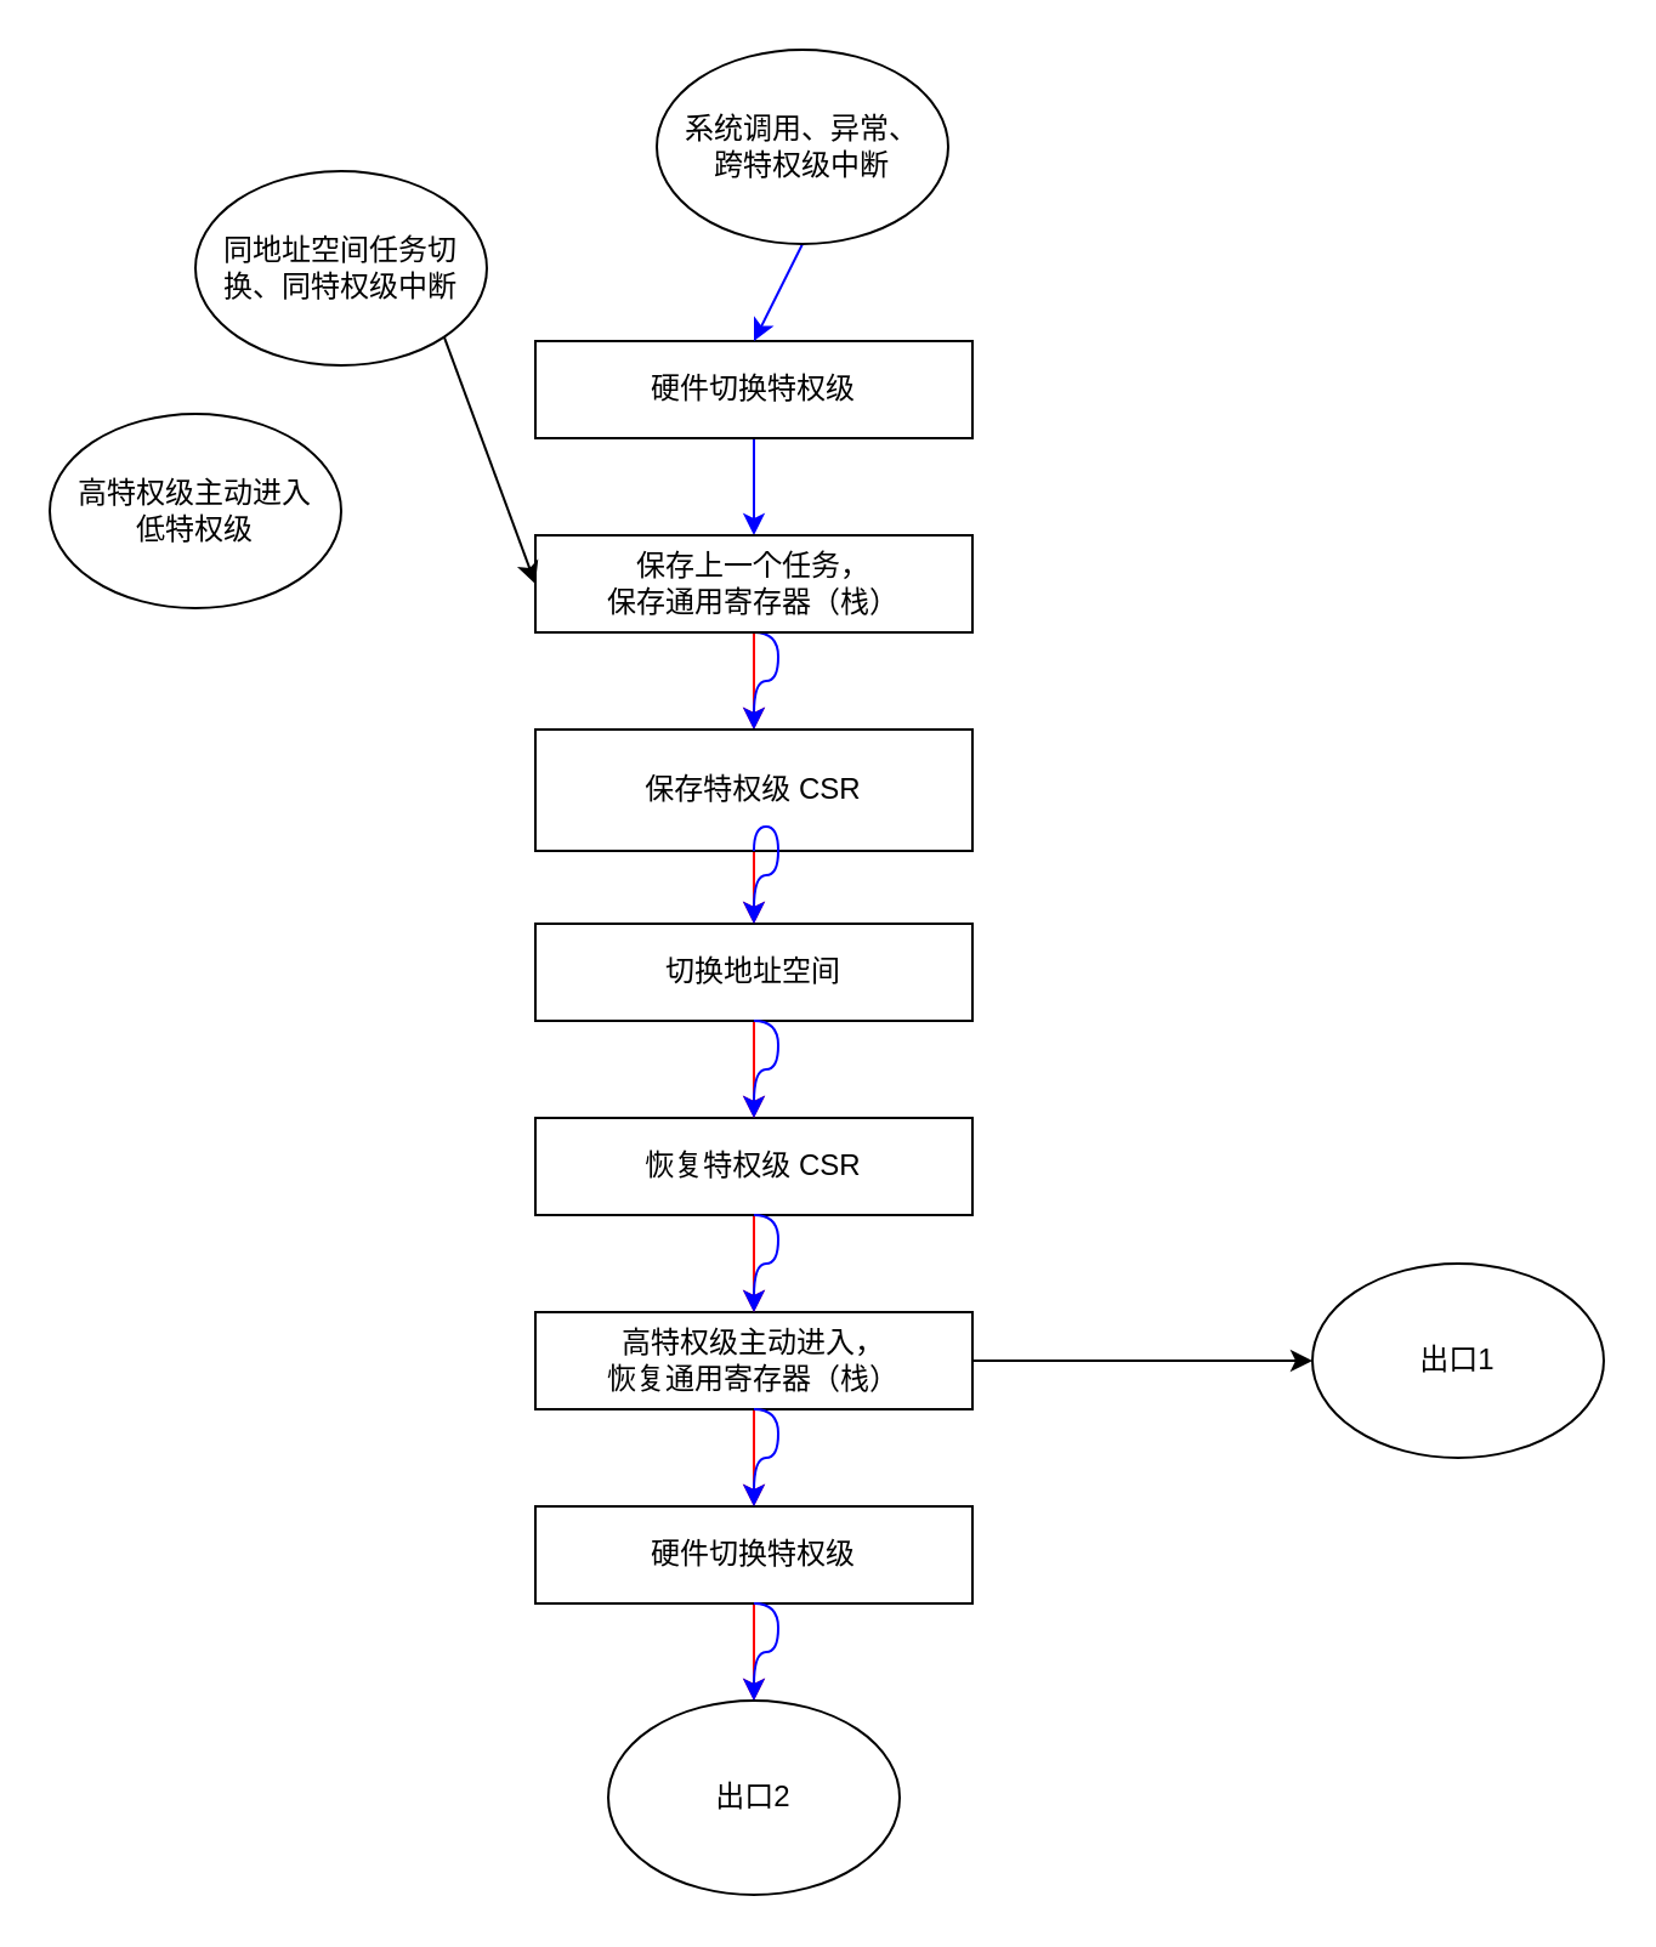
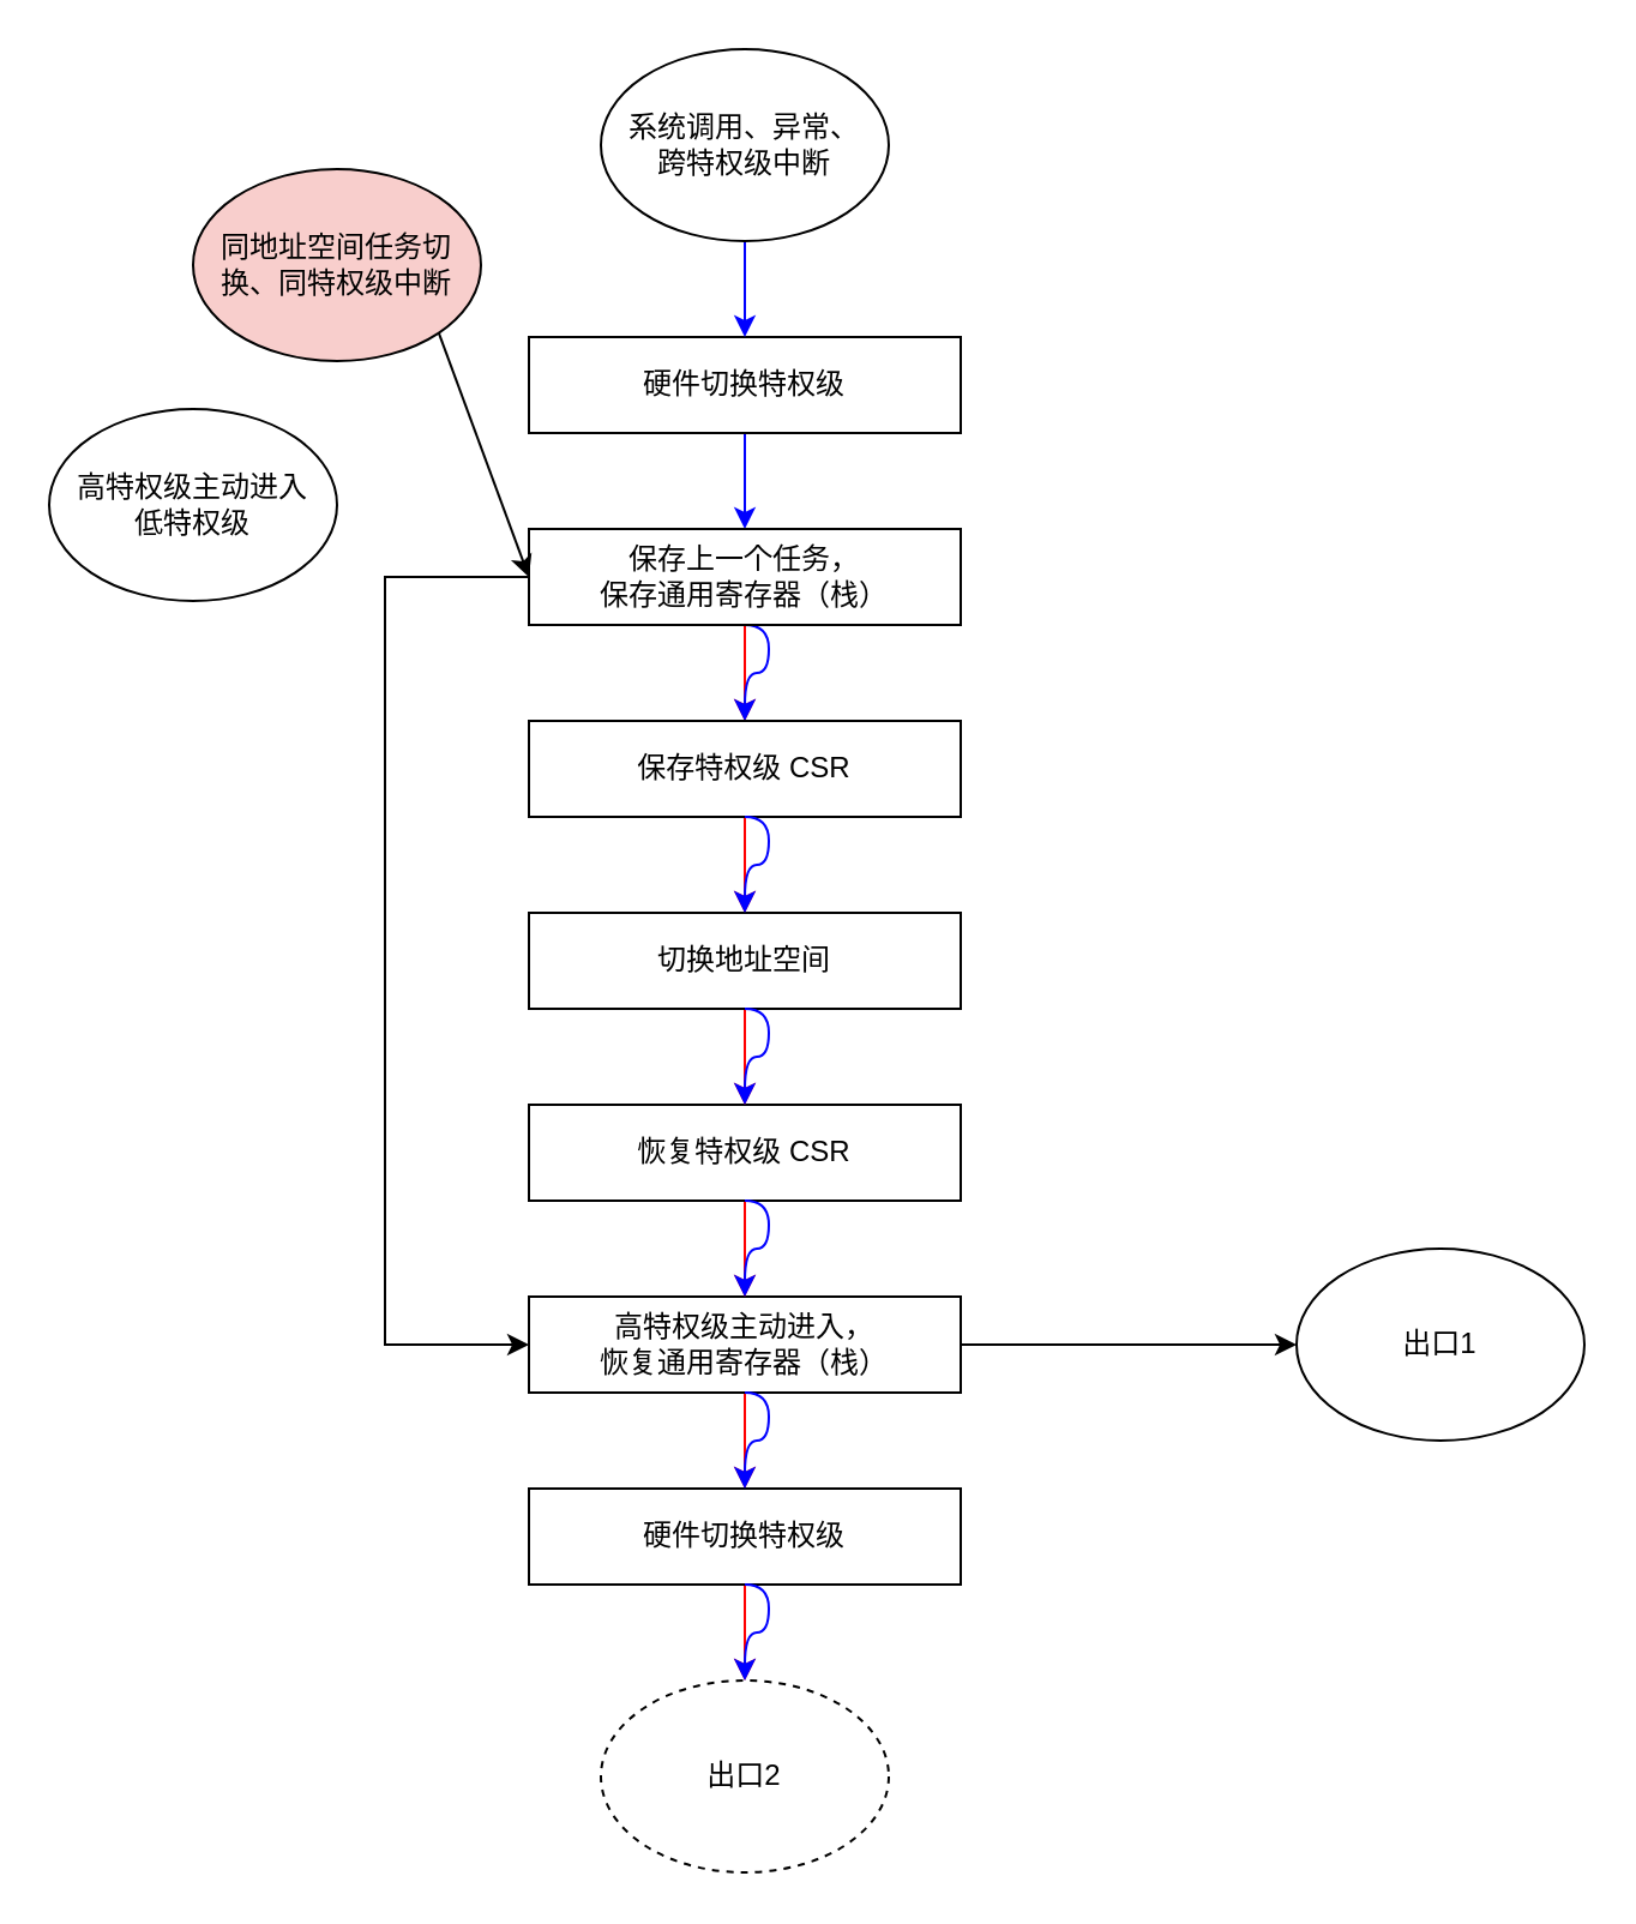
  <mxCell id="0" />
  <mxCell id="1" parent="0" />
  <mxCell id="2" style="edgeStyle=none;rounded=0;html=1;exitX=0.5;exitY=1;exitDx=0;exitDy=0;entryX=0.5;entryY=0;entryDx=0;entryDy=0;strokeColor=#0000FF;elbow=vertical;" edge="1" parent="1" source="3" target="7"><mxGeometry relative="1" as="geometry" /></mxCell>
  <mxCell id="3" value="硬件切换特权级" style="rounded=0;whiteSpace=wrap;html=1;" vertex="1" parent="1"><mxGeometry x="220" y="140" width="180" height="40" as="geometry" /></mxCell>
+ <mxCell id="4" style="edgeStyle=orthogonalEdgeStyle;html=1;exitX=0;exitY=0.5;exitDx=0;exitDy=0;entryX=0;entryY=0.5;entryDx=0;entryDy=0;rounded=0;elbow=vertical;" edge="1" parent="1" source="7" target="10"><mxGeometry relative="1" as="geometry"><Array as="points"><mxPoint x="160" y="240" /><mxPoint x="160" y="560" /></Array></mxGeometry></mxCell>
  <mxCell id="5" style="edgeStyle=none;rounded=0;html=1;exitX=0.5;exitY=1;exitDx=0;exitDy=0;entryX=0.5;entryY=0;entryDx=0;entryDy=0;strokeColor=#ff0000;elbow=vertical;" edge="1" parent="1" source="7" target="12"><mxGeometry relative="1" as="geometry" /></mxCell>
  <mxCell id="6" style="edgeStyle=orthogonalEdgeStyle;rounded=0;html=1;exitX=0.5;exitY=1;exitDx=0;exitDy=0;entryX=0.5;entryY=0;entryDx=0;entryDy=0;strokeColor=#0000FF;elbow=vertical;curved=1;" edge="1" parent="1" source="7" target="12"><mxGeometry relative="1" as="geometry"><Array as="points"><mxPoint x="320" y="260" /><mxPoint x="320" y="280" /><mxPoint x="310" y="280" /></Array></mxGeometry></mxCell>
  <mxCell id="7" value="保存上一个任务，&lt;br&gt;保存通用寄存器（栈）" style="rounded=0;whiteSpace=wrap;html=1;" vertex="1" parent="1"><mxGeometry x="220" y="220" width="180" height="40" as="geometry" /></mxCell>
  <mxCell id="8" style="edgeStyle=none;rounded=0;html=1;exitX=1;exitY=0.5;exitDx=0;exitDy=0;entryX=0;entryY=0.5;entryDx=0;entryDy=0;" edge="1" parent="1" source="10" target="20"><mxGeometry relative="1" as="geometry" /></mxCell>
  <mxCell id="9" style="edgeStyle=none;rounded=0;html=1;exitX=0.5;exitY=1;exitDx=0;exitDy=0;entryX=0.5;entryY=0;entryDx=0;entryDy=0;strokeColor=#ff0000;elbow=vertical;" edge="1" parent="1" source="10" target="16"><mxGeometry relative="1" as="geometry" /></mxCell>
  <mxCell id="10" value="高特权级主动进入，&lt;br&gt;恢复通用寄存器（栈）" style="rounded=0;whiteSpace=wrap;html=1;" vertex="1" parent="1"><mxGeometry x="220" y="540" width="180" height="40" as="geometry" /></mxCell>
  <mxCell id="11" style="edgeStyle=none;rounded=0;html=1;exitX=0.5;exitY=1;exitDx=0;exitDy=0;entryX=0.5;entryY=0;entryDx=0;entryDy=0;strokeColor=#ff0000;elbow=vertical;" edge="1" parent="1" source="12" target="18"><mxGeometry relative="1" as="geometry" /></mxCell>
- <mxCell id="12" value="保存特权级 CSR" style="rounded=0;whiteSpace=wrap;html=1;" vertex="1" parent="1"><mxGeometry x="220" y="300" width="180" height="50" as="geometry" /></mxCell>
+ <mxCell id="12" value="保存特权级 CSR" style="rounded=0;whiteSpace=wrap;html=1;" vertex="1" parent="1"><mxGeometry x="220" y="300" width="180" height="40" as="geometry" /></mxCell>
  <mxCell id="13" style="edgeStyle=none;rounded=0;html=1;exitX=0.5;exitY=1;exitDx=0;exitDy=0;entryX=0.5;entryY=0;entryDx=0;entryDy=0;strokeColor=#ff0000;elbow=vertical;" edge="1" parent="1" source="14" target="10"><mxGeometry relative="1" as="geometry" /></mxCell>
  <mxCell id="14" value="恢复特权级 CSR" style="rounded=0;whiteSpace=wrap;html=1;" vertex="1" parent="1"><mxGeometry x="220" y="460" width="180" height="40" as="geometry" /></mxCell>
  <mxCell id="15" style="edgeStyle=none;rounded=0;html=1;exitX=0.5;exitY=1;exitDx=0;exitDy=0;entryX=0.5;entryY=0;entryDx=0;entryDy=0;strokeColor=#ff0000;elbow=vertical;" edge="1" parent="1" source="16" target="23"><mxGeometry relative="1" as="geometry" /></mxCell>
  <mxCell id="16" value="硬件切换特权级" style="rounded=0;whiteSpace=wrap;html=1;" vertex="1" parent="1"><mxGeometry x="220" y="620" width="180" height="40" as="geometry" /></mxCell>
  <mxCell id="17" style="edgeStyle=none;rounded=0;html=1;exitX=0.5;exitY=1;exitDx=0;exitDy=0;entryX=0.5;entryY=0;entryDx=0;entryDy=0;strokeColor=#ff0000;elbow=vertical;" edge="1" parent="1" source="18" target="14"><mxGeometry relative="1" as="geometry" /></mxCell>
  <mxCell id="18" value="切换地址空间" style="rounded=0;whiteSpace=wrap;html=1;" vertex="1" parent="1"><mxGeometry x="220" y="380" width="180" height="40" as="geometry" /></mxCell>
  <mxCell id="19" value="高特权级主动进入&lt;br&gt;低特权级" style="ellipse;whiteSpace=wrap;html=1;" vertex="1" parent="1"><mxGeometry x="20" y="170" width="120" height="80" as="geometry" /></mxCell>
  <mxCell id="20" value="出口1" style="ellipse;whiteSpace=wrap;html=1;" vertex="1" parent="1"><mxGeometry x="540" y="520" width="120" height="80" as="geometry" /></mxCell>
  <mxCell id="21" style="rounded=0;html=1;exitX=1;exitY=1;exitDx=0;exitDy=0;elbow=vertical;" edge="1" parent="1" source="22"><mxGeometry relative="1" as="geometry"><mxPoint x="220" y="240" as="targetPoint" /></mxGeometry></mxCell>
- <mxCell id="22" value="同地址空间任务切换、同特权级中断" style="ellipse;whiteSpace=wrap;html=1;" vertex="1" parent="1"><mxGeometry x="80" y="70" width="120" height="80" as="geometry" /></mxCell>
- <mxCell id="23" value="出口2" style="ellipse;whiteSpace=wrap;html=1;" vertex="1" parent="1"><mxGeometry x="250" y="700" width="120" height="80" as="geometry" /></mxCell>
+ <mxCell id="22" value="同地址空间任务切换、同特权级中断" style="ellipse;whiteSpace=wrap;html=1;fillColor=#f8cecc;" vertex="1" parent="1"><mxGeometry x="80" y="70" width="120" height="80" as="geometry" /></mxCell>
+ <mxCell id="23" value="出口2" style="ellipse;whiteSpace=wrap;html=1;dashed=1;" vertex="1" parent="1"><mxGeometry x="250" y="700" width="120" height="80" as="geometry" /></mxCell>
  <mxCell id="24" style="edgeStyle=none;rounded=0;html=1;exitX=0.5;exitY=1;exitDx=0;exitDy=0;entryX=0.5;entryY=0;entryDx=0;entryDy=0;strokeColor=#0000FF;elbow=vertical;" edge="1" parent="1" source="25" target="3"><mxGeometry relative="1" as="geometry" /></mxCell>
- <mxCell id="25" value="系统调用、异常、&lt;br&gt;跨特权级中断" style="ellipse;whiteSpace=wrap;html=1;" vertex="1" parent="1"><mxGeometry x="270" y="20" width="120" height="80" as="geometry" /></mxCell>
+ <mxCell id="25" value="系统调用、异常、&lt;br&gt;跨特权级中断" style="ellipse;whiteSpace=wrap;html=1;" vertex="1" parent="1"><mxGeometry x="250" y="20" width="120" height="80" as="geometry" /></mxCell>
  <mxCell id="26" style="edgeStyle=orthogonalEdgeStyle;rounded=0;html=1;exitX=0.5;exitY=1;exitDx=0;exitDy=0;entryX=0.5;entryY=0;entryDx=0;entryDy=0;strokeColor=#0000FF;elbow=vertical;curved=1;" edge="1" parent="1" source="12" target="18"><mxGeometry relative="1" as="geometry"><mxPoint x="320" y="340" as="sourcePoint" /><mxPoint x="320" y="380" as="targetPoint" /><Array as="points"><mxPoint x="320" y="340" /><mxPoint x="320" y="360" /><mxPoint x="310" y="360" /></Array></mxGeometry></mxCell>
  <mxCell id="27" style="edgeStyle=orthogonalEdgeStyle;rounded=0;html=1;exitX=0.5;exitY=1;exitDx=0;exitDy=0;entryX=0.5;entryY=0;entryDx=0;entryDy=0;strokeColor=#0000FF;elbow=vertical;curved=1;" edge="1" parent="1" source="18" target="14"><mxGeometry relative="1" as="geometry"><mxPoint x="310" y="420" as="sourcePoint" /><mxPoint x="310" y="460" as="targetPoint" /><Array as="points"><mxPoint x="320" y="420" /><mxPoint x="320" y="440" /><mxPoint x="310" y="440" /></Array></mxGeometry></mxCell>
  <mxCell id="28" style="edgeStyle=orthogonalEdgeStyle;rounded=0;html=1;exitX=0.5;exitY=1;exitDx=0;exitDy=0;entryX=0.5;entryY=0;entryDx=0;entryDy=0;strokeColor=#0000FF;elbow=vertical;curved=1;" edge="1" parent="1" source="14" target="10"><mxGeometry relative="1" as="geometry"><mxPoint x="310" y="500" as="sourcePoint" /><mxPoint x="310" y="540" as="targetPoint" /><Array as="points"><mxPoint x="320" y="500" /><mxPoint x="320" y="520" /><mxPoint x="310" y="520" /></Array></mxGeometry></mxCell>
  <mxCell id="29" style="edgeStyle=orthogonalEdgeStyle;rounded=0;html=1;exitX=0.5;exitY=1;exitDx=0;exitDy=0;entryX=0.5;entryY=0;entryDx=0;entryDy=0;strokeColor=#0000FF;elbow=vertical;curved=1;" edge="1" parent="1" source="10" target="16"><mxGeometry relative="1" as="geometry"><mxPoint x="310" y="580" as="sourcePoint" /><mxPoint x="310" y="620" as="targetPoint" /><Array as="points"><mxPoint x="320" y="580" /><mxPoint x="320" y="600" /><mxPoint x="310" y="600" /></Array></mxGeometry></mxCell>
  <mxCell id="30" style="edgeStyle=orthogonalEdgeStyle;rounded=0;html=1;exitX=0.5;exitY=1;exitDx=0;exitDy=0;entryX=0.5;entryY=0;entryDx=0;entryDy=0;strokeColor=#0000FF;elbow=vertical;curved=1;" edge="1" parent="1" source="16" target="23"><mxGeometry relative="1" as="geometry"><mxPoint x="310" y="660" as="sourcePoint" /><mxPoint x="310" y="700" as="targetPoint" /><Array as="points"><mxPoint x="320" y="660" /><mxPoint x="320" y="680" /><mxPoint x="310" y="680" /></Array></mxGeometry></mxCell>
